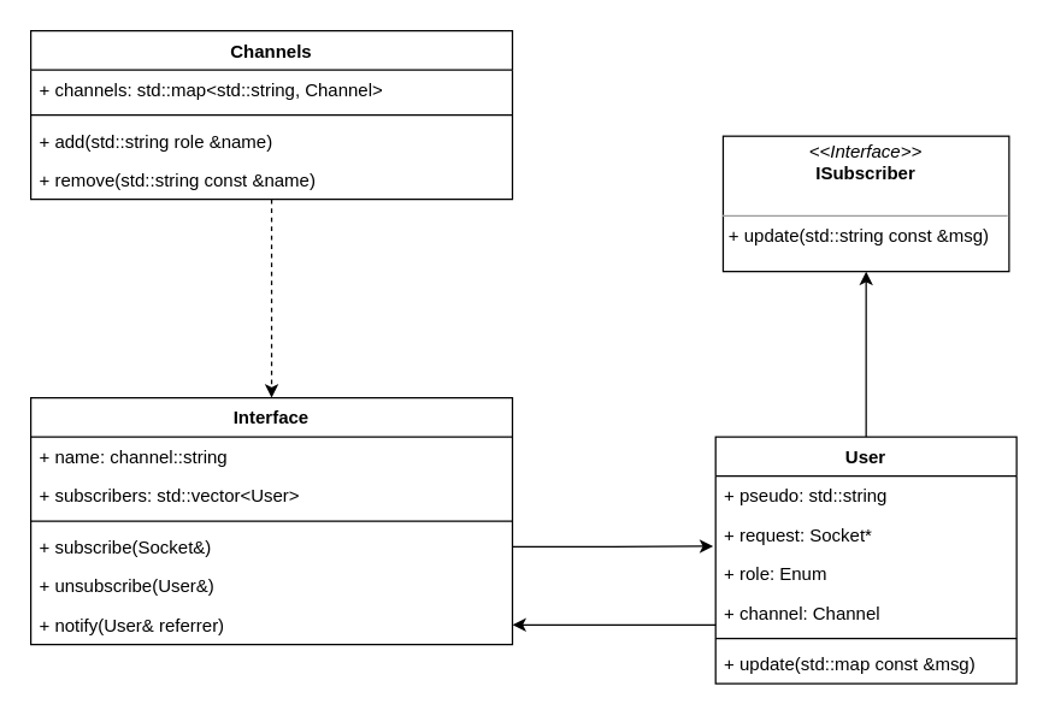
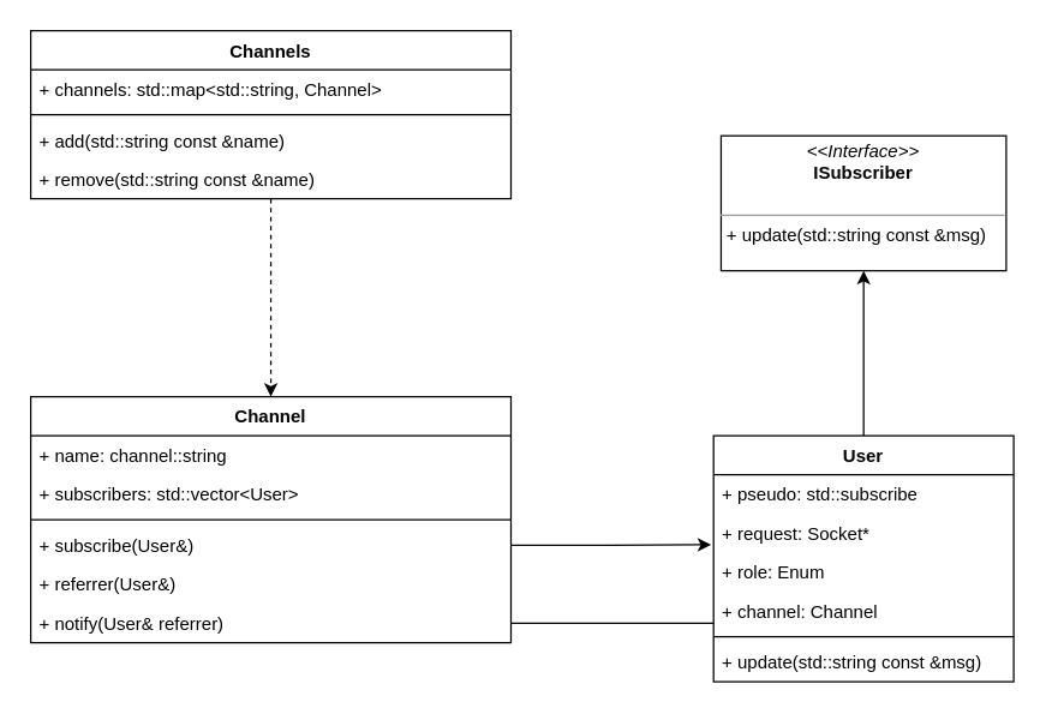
  <mxCell id="0" />
  <mxCell id="1" parent="0" />
- <mxCell id="2" value="Interface" style="swimlane;fontStyle=1;align=center;verticalAlign=top;childLayout=stackLayout;horizontal=1;startSize=26;horizontalStack=0;resizeParent=1;resizeParentMax=0;resizeLast=0;collapsible=1;marginBottom=0;" vertex="1" parent="1"><mxGeometry x="20" y="264" width="320" height="164" as="geometry" /></mxCell>
+ <mxCell id="2" value="Channel" style="swimlane;fontStyle=1;align=center;verticalAlign=top;childLayout=stackLayout;horizontal=1;startSize=26;horizontalStack=0;resizeParent=1;resizeParentMax=0;resizeLast=0;collapsible=1;marginBottom=0;" vertex="1" parent="1"><mxGeometry x="20" y="264" width="320" height="164" as="geometry" /></mxCell>
  <mxCell id="3" value="+ name: channel::string" style="text;strokeColor=none;fillColor=none;align=left;verticalAlign=top;spacingLeft=4;spacingRight=4;overflow=hidden;rotatable=0;points=[[0,0.5],[1,0.5]];portConstraint=eastwest;" vertex="1" parent="2"><mxGeometry y="26" width="320" height="26" as="geometry" /></mxCell>
  <mxCell id="4" value="+ subscribers: std::vector&lt;User&gt;" style="text;strokeColor=none;fillColor=none;align=left;verticalAlign=top;spacingLeft=4;spacingRight=4;overflow=hidden;rotatable=0;points=[[0,0.5],[1,0.5]];portConstraint=eastwest;" vertex="1" parent="2"><mxGeometry y="52" width="320" height="26" as="geometry" /></mxCell>
  <mxCell id="5" value="" style="line;strokeWidth=1;fillColor=none;align=left;verticalAlign=middle;spacingTop=-1;spacingLeft=3;spacingRight=3;rotatable=0;labelPosition=right;points=[];portConstraint=eastwest;" vertex="1" parent="2"><mxGeometry y="78" width="320" height="8" as="geometry" /></mxCell>
- <mxCell id="6" value="+ subscribe(Socket&amp;)" style="text;strokeColor=none;fillColor=none;align=left;verticalAlign=top;spacingLeft=4;spacingRight=4;overflow=hidden;rotatable=0;points=[[0,0.5],[1,0.5]];portConstraint=eastwest;" vertex="1" parent="2"><mxGeometry y="86" width="320" height="26" as="geometry" /></mxCell>
- <mxCell id="7" value="+ unsubscribe(User&amp;)" style="text;strokeColor=none;fillColor=none;align=left;verticalAlign=top;spacingLeft=4;spacingRight=4;overflow=hidden;rotatable=0;points=[[0,0.5],[1,0.5]];portConstraint=eastwest;" vertex="1" parent="2"><mxGeometry y="112" width="320" height="26" as="geometry" /></mxCell>
+ <mxCell id="6" value="+ subscribe(User&amp;)" style="text;strokeColor=none;fillColor=none;align=left;verticalAlign=top;spacingLeft=4;spacingRight=4;overflow=hidden;rotatable=0;points=[[0,0.5],[1,0.5]];portConstraint=eastwest;" vertex="1" parent="2"><mxGeometry y="86" width="320" height="26" as="geometry" /></mxCell>
+ <mxCell id="7" value="+ referrer(User&amp;)" style="text;strokeColor=none;fillColor=none;align=left;verticalAlign=top;spacingLeft=4;spacingRight=4;overflow=hidden;rotatable=0;points=[[0,0.5],[1,0.5]];portConstraint=eastwest;" vertex="1" parent="2"><mxGeometry y="112" width="320" height="26" as="geometry" /></mxCell>
  <mxCell id="8" value="+ notify(User&amp; referrer)" style="text;strokeColor=none;fillColor=none;align=left;verticalAlign=top;spacingLeft=4;spacingRight=4;overflow=hidden;rotatable=0;points=[[0,0.5],[1,0.5]];portConstraint=eastwest;" vertex="1" parent="2"><mxGeometry y="138" width="320" height="26" as="geometry" /></mxCell>
  <mxCell id="9" style="edgeStyle=orthogonalEdgeStyle;rounded=0;orthogonalLoop=1;jettySize=auto;html=1;entryX=0.5;entryY=1;entryDx=0;entryDy=0;" edge="1" parent="1" source="10" target="24"><mxGeometry relative="1" as="geometry"><mxPoint x="575" y="120" as="targetPoint" /></mxGeometry></mxCell>
  <mxCell id="10" value="User" style="swimlane;fontStyle=1;align=center;verticalAlign=top;childLayout=stackLayout;horizontal=1;startSize=26;horizontalStack=0;resizeParent=1;resizeParentMax=0;resizeLast=0;collapsible=1;marginBottom=0;" vertex="1" parent="1"><mxGeometry x="475" y="290" width="200" height="164" as="geometry" /></mxCell>
- <mxCell id="11" value="+ pseudo: std::string" style="text;strokeColor=none;fillColor=none;align=left;verticalAlign=top;spacingLeft=4;spacingRight=4;overflow=hidden;rotatable=0;points=[[0,0.5],[1,0.5]];portConstraint=eastwest;" vertex="1" parent="10"><mxGeometry y="26" width="200" height="26" as="geometry" /></mxCell>
+ <mxCell id="11" value="+ pseudo: std::subscribe" style="text;strokeColor=none;fillColor=none;align=left;verticalAlign=top;spacingLeft=4;spacingRight=4;overflow=hidden;rotatable=0;points=[[0,0.5],[1,0.5]];portConstraint=eastwest;" vertex="1" parent="10"><mxGeometry y="26" width="200" height="26" as="geometry" /></mxCell>
  <mxCell id="12" value="+ request: Socket*" style="text;strokeColor=none;fillColor=none;align=left;verticalAlign=top;spacingLeft=4;spacingRight=4;overflow=hidden;rotatable=0;points=[[0,0.5],[1,0.5]];portConstraint=eastwest;" vertex="1" parent="10"><mxGeometry y="52" width="200" height="26" as="geometry" /></mxCell>
  <mxCell id="13" value="+ role: Enum" style="text;strokeColor=none;fillColor=none;align=left;verticalAlign=top;spacingLeft=4;spacingRight=4;overflow=hidden;rotatable=0;points=[[0,0.5],[1,0.5]];portConstraint=eastwest;" vertex="1" parent="10"><mxGeometry y="78" width="200" height="26" as="geometry" /></mxCell>
  <mxCell id="14" value="+ channel: Channel" style="text;strokeColor=none;fillColor=none;align=left;verticalAlign=top;spacingLeft=4;spacingRight=4;overflow=hidden;rotatable=0;points=[[0,0.5],[1,0.5]];portConstraint=eastwest;" vertex="1" parent="10"><mxGeometry y="104" width="200" height="26" as="geometry" /></mxCell>
  <mxCell id="15" value="" style="line;strokeWidth=1;fillColor=none;align=left;verticalAlign=middle;spacingTop=-1;spacingLeft=3;spacingRight=3;rotatable=0;labelPosition=right;points=[];portConstraint=eastwest;" vertex="1" parent="10"><mxGeometry y="130" width="200" height="8" as="geometry" /></mxCell>
- <mxCell id="16" value="+ update(std::map const &amp;msg)" style="text;strokeColor=none;fillColor=none;align=left;verticalAlign=top;spacingLeft=4;spacingRight=4;overflow=hidden;rotatable=0;points=[[0,0.5],[1,0.5]];portConstraint=eastwest;" vertex="1" parent="10"><mxGeometry y="138" width="200" height="26" as="geometry" /></mxCell>
+ <mxCell id="16" value="+ update(std::string const &amp;msg)" style="text;strokeColor=none;fillColor=none;align=left;verticalAlign=top;spacingLeft=4;spacingRight=4;overflow=hidden;rotatable=0;points=[[0,0.5],[1,0.5]];portConstraint=eastwest;" vertex="1" parent="10"><mxGeometry y="138" width="200" height="26" as="geometry" /></mxCell>
  <mxCell id="17" style="edgeStyle=orthogonalEdgeStyle;rounded=0;orthogonalLoop=1;jettySize=auto;html=1;entryX=-0.008;entryY=0.795;entryDx=0;entryDy=0;entryPerimeter=0;" edge="1" parent="1" source="6" target="12"><mxGeometry relative="1" as="geometry" /></mxCell>
  <mxCell id="18" style="edgeStyle=orthogonalEdgeStyle;rounded=0;orthogonalLoop=1;jettySize=auto;html=1;entryX=0.5;entryY=0;entryDx=0;entryDy=0;dashed=1;" edge="1" parent="1" source="19" target="2"><mxGeometry relative="1" as="geometry" /></mxCell>
  <mxCell id="19" value="Channels" style="swimlane;fontStyle=1;align=center;verticalAlign=top;childLayout=stackLayout;horizontal=1;startSize=26;horizontalStack=0;resizeParent=1;resizeParentMax=0;resizeLast=0;collapsible=1;marginBottom=0;" vertex="1" parent="1"><mxGeometry x="20" y="20" width="320" height="112" as="geometry" /></mxCell>
  <mxCell id="20" value="+ channels: std::map&lt;std::string, Channel&gt;" style="text;strokeColor=none;fillColor=none;align=left;verticalAlign=top;spacingLeft=4;spacingRight=4;overflow=hidden;rotatable=0;points=[[0,0.5],[1,0.5]];portConstraint=eastwest;" vertex="1" parent="19"><mxGeometry y="26" width="320" height="26" as="geometry" /></mxCell>
  <mxCell id="21" value="" style="line;strokeWidth=1;fillColor=none;align=left;verticalAlign=middle;spacingTop=-1;spacingLeft=3;spacingRight=3;rotatable=0;labelPosition=right;points=[];portConstraint=eastwest;" vertex="1" parent="19"><mxGeometry y="52" width="320" height="8" as="geometry" /></mxCell>
- <mxCell id="22" value="+ add(std::string role &amp;name)" style="text;strokeColor=none;fillColor=none;align=left;verticalAlign=top;spacingLeft=4;spacingRight=4;overflow=hidden;rotatable=0;points=[[0,0.5],[1,0.5]];portConstraint=eastwest;" vertex="1" parent="19"><mxGeometry y="60" width="320" height="26" as="geometry" /></mxCell>
+ <mxCell id="22" value="+ add(std::string const &amp;name)" style="text;strokeColor=none;fillColor=none;align=left;verticalAlign=top;spacingLeft=4;spacingRight=4;overflow=hidden;rotatable=0;points=[[0,0.5],[1,0.5]];portConstraint=eastwest;" vertex="1" parent="19"><mxGeometry y="60" width="320" height="26" as="geometry" /></mxCell>
  <mxCell id="23" value="+ remove(std::string const &amp;name)" style="text;strokeColor=none;fillColor=none;align=left;verticalAlign=top;spacingLeft=4;spacingRight=4;overflow=hidden;rotatable=0;points=[[0,0.5],[1,0.5]];portConstraint=eastwest;" vertex="1" parent="19"><mxGeometry y="86" width="320" height="26" as="geometry" /></mxCell>
  <mxCell id="24" value="&lt;p style=&quot;margin: 0px ; margin-top: 4px ; text-align: center&quot;&gt;&lt;i&gt;&amp;lt;&amp;lt;Interface&amp;gt;&amp;gt;&lt;/i&gt;&lt;br&gt;&lt;b&gt;ISubscriber&lt;/b&gt;&lt;/p&gt;&lt;br&gt;&lt;hr size=&quot;1&quot;&gt;&lt;p style=&quot;margin: 0px ; margin-left: 4px&quot;&gt;+ update(std::string const &amp;amp;msg)&lt;/p&gt;" style="verticalAlign=top;align=left;overflow=fill;fontSize=12;fontFamily=Helvetica;html=1;" vertex="1" parent="1"><mxGeometry x="480" y="90" width="190" height="90" as="geometry" /></mxCell>
- <mxCell id="25" style="edgeStyle=orthogonalEdgeStyle;rounded=0;orthogonalLoop=1;jettySize=auto;html=1;entryX=1;entryY=0.5;entryDx=0;entryDy=0;" edge="1" parent="1" source="14" target="8"><mxGeometry relative="1" as="geometry"><Array as="points"><mxPoint x="440" y="415" /><mxPoint x="440" y="415" /></Array></mxGeometry></mxCell>
+ <mxCell id="25" style="edgeStyle=orthogonalEdgeStyle;rounded=0;orthogonalLoop=1;jettySize=auto;html=1;entryX=1;entryY=0.5;entryDx=0;entryDy=0;endArrow=none;" edge="1" parent="1" source="14" target="8"><mxGeometry relative="1" as="geometry"><Array as="points"><mxPoint x="440" y="415" /><mxPoint x="440" y="415" /></Array></mxGeometry></mxCell>
